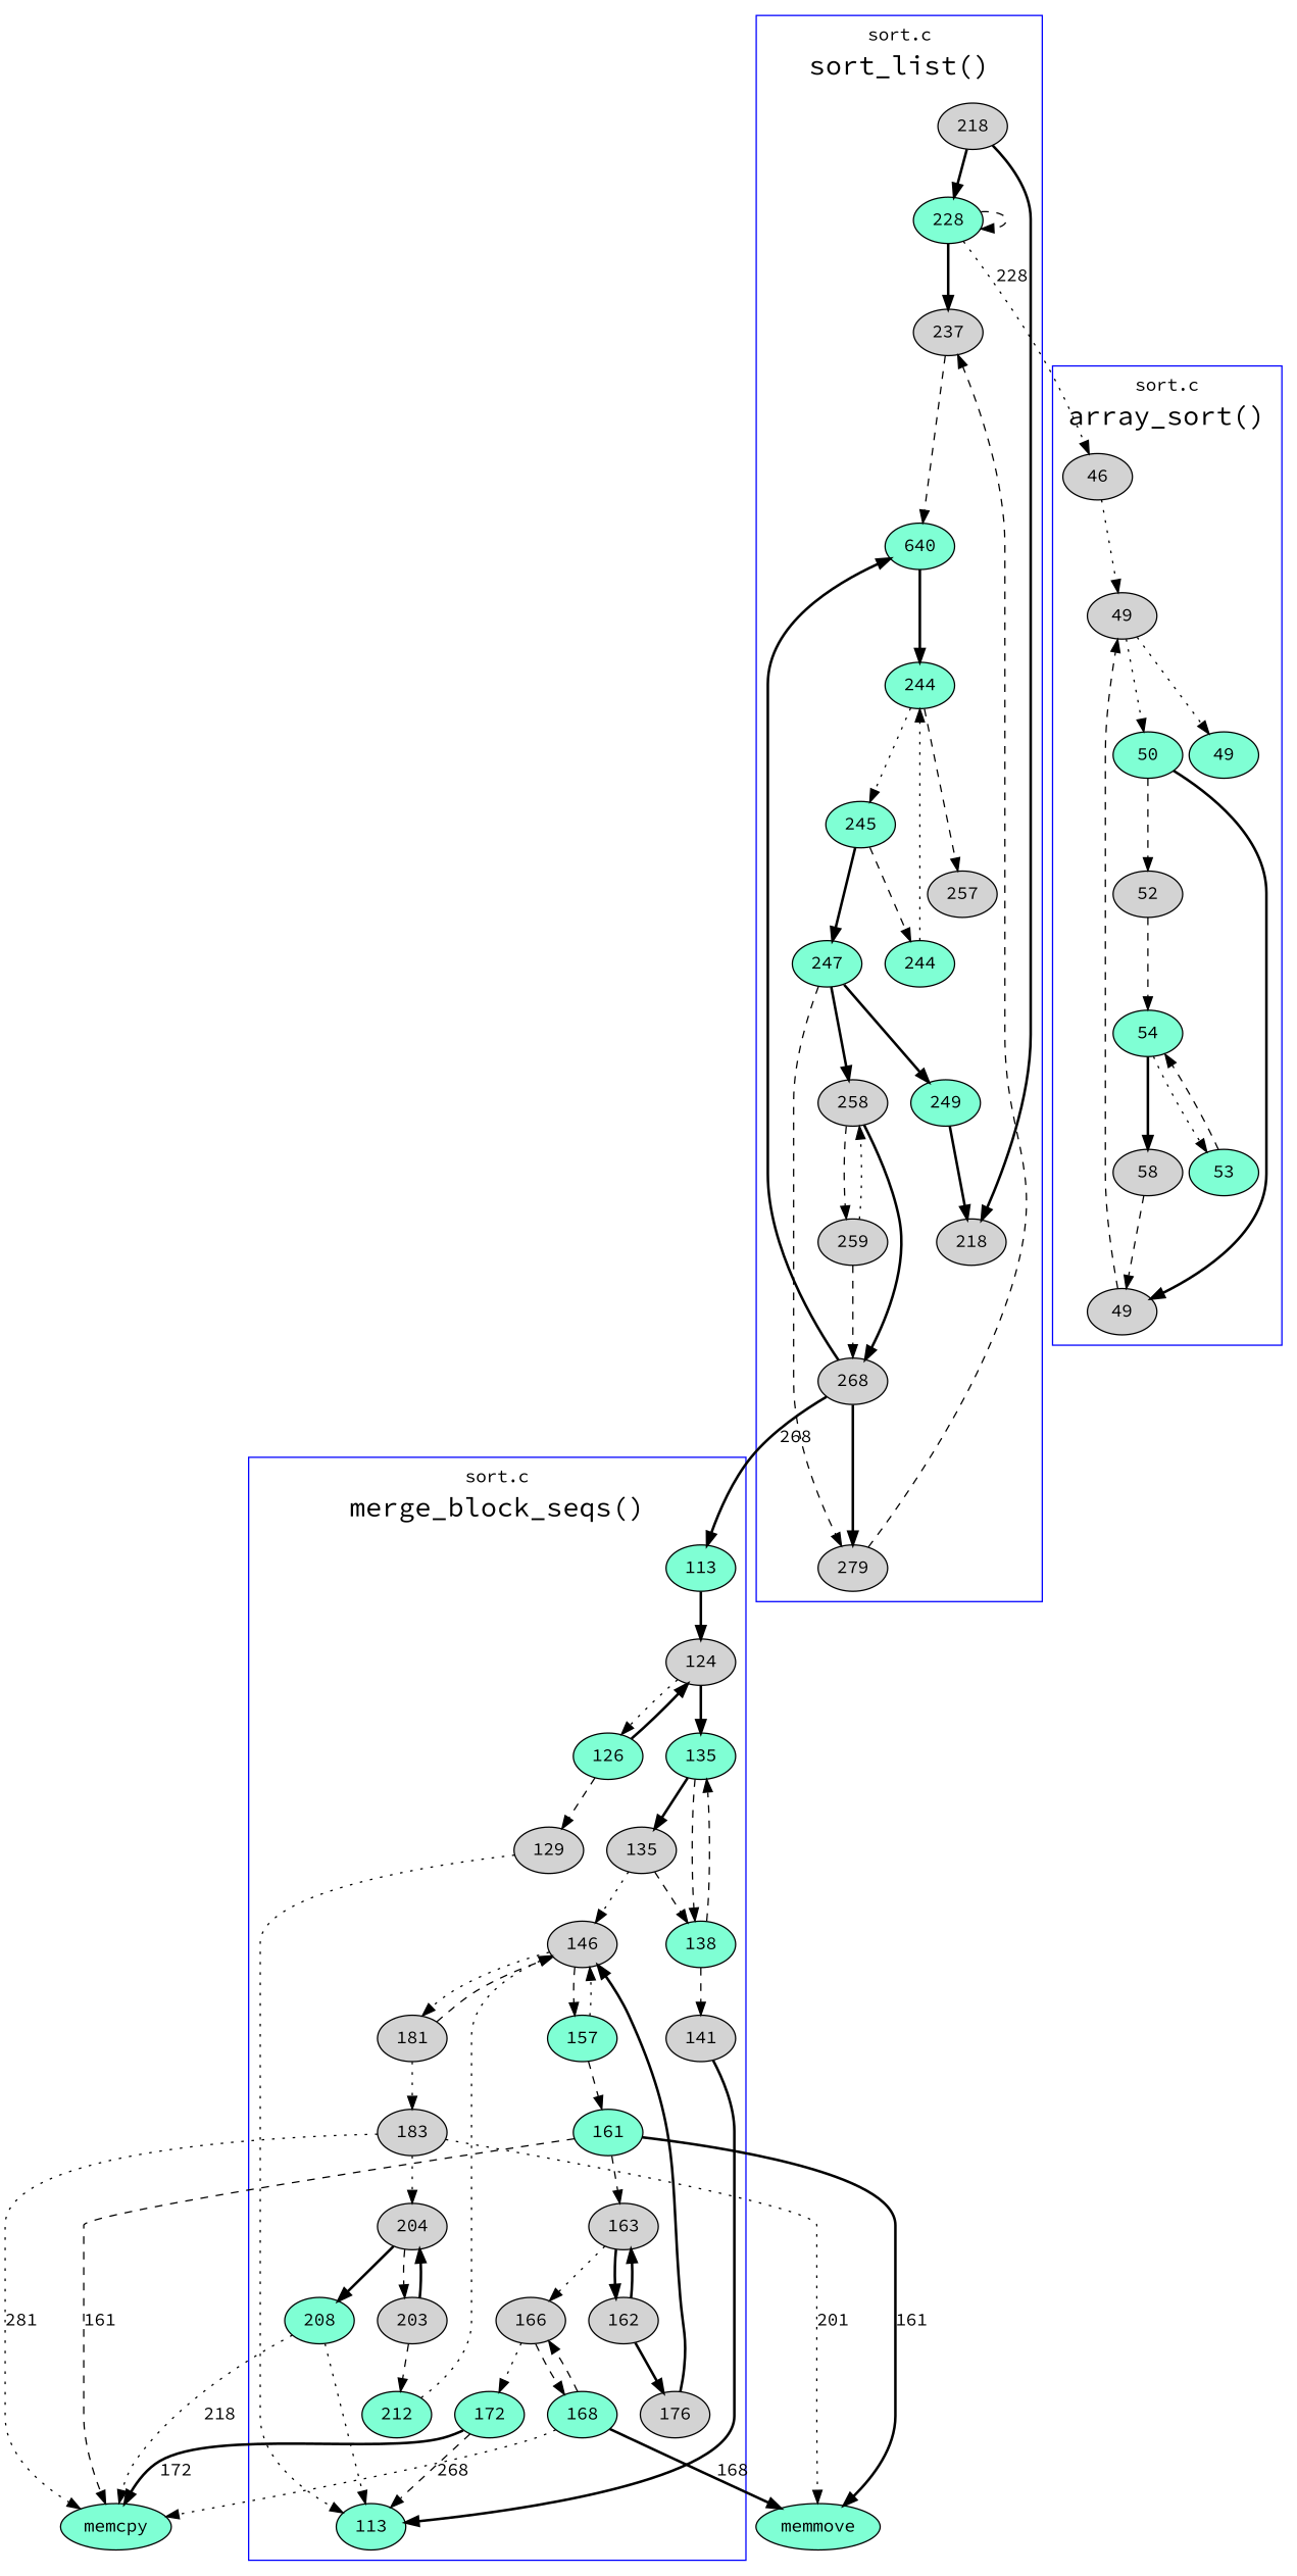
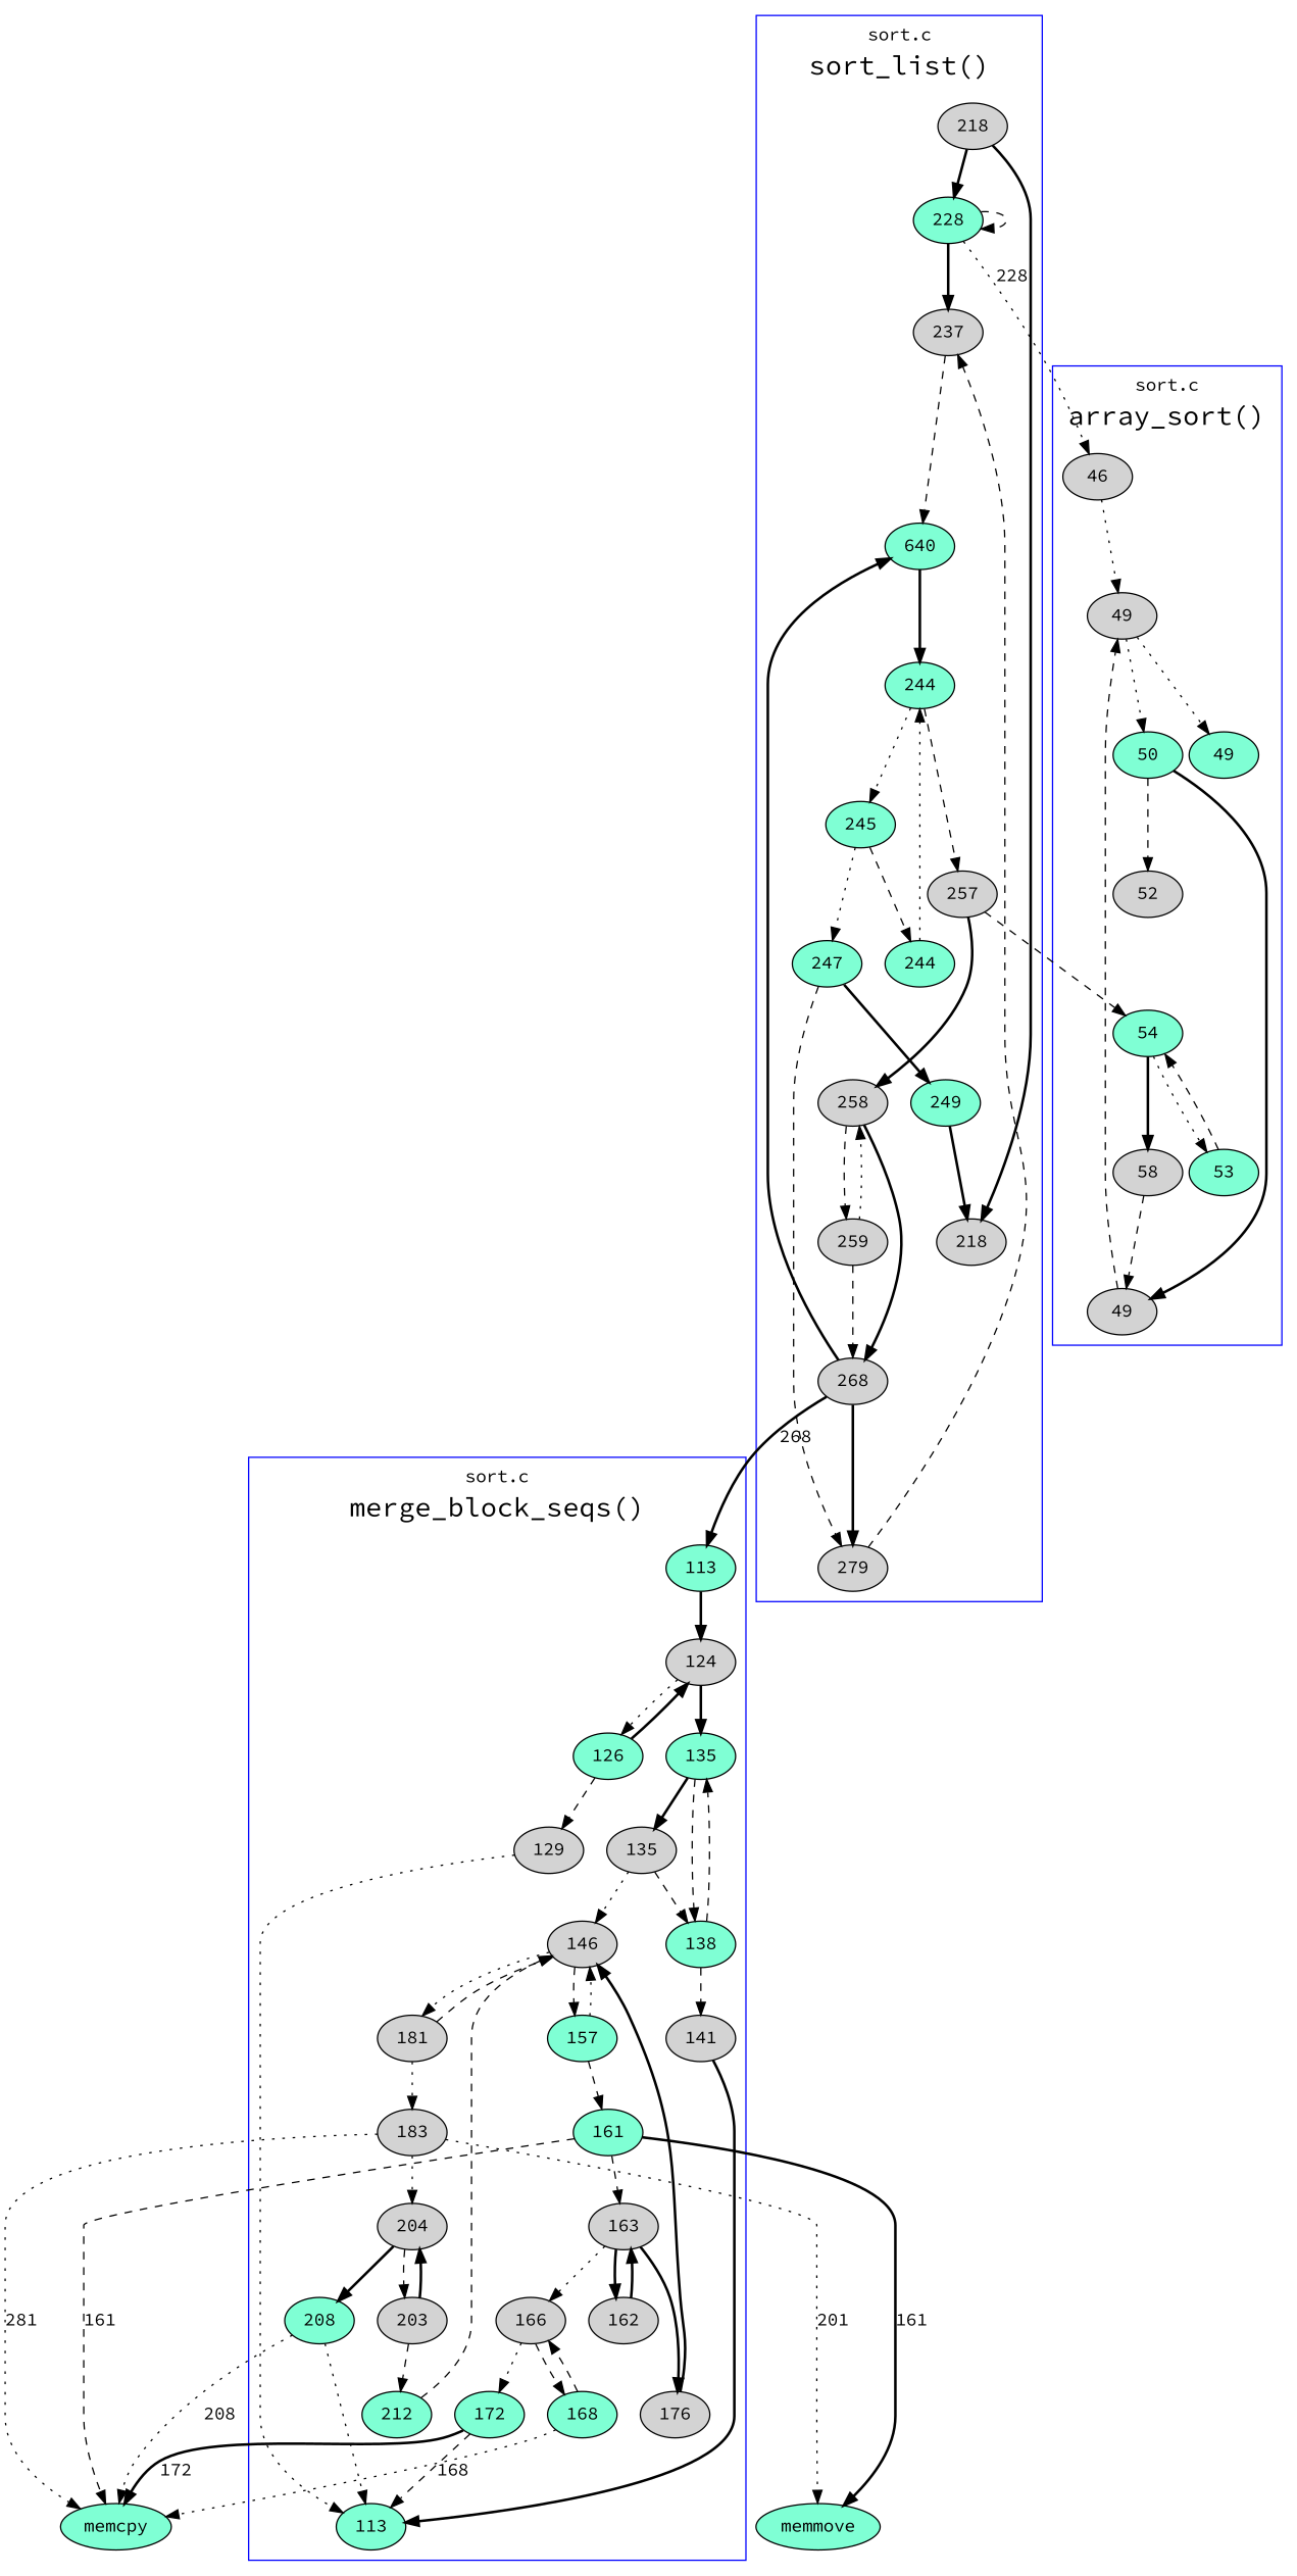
  digraph {
    fontname="Source Code Pro"
    node [col=25 fillcolor=lightgrey fontname="Source Code Pro" line=49 shape=ellipse style=filled]
    edge [fontname="Source Code Pro" op=br style=dashed weight=10]
    n1 [col=24 fillcolor=aquamarine label=113 line=113]
    n2 [col=9 label=124 line=124]
    n3 [col=17 fillcolor=aquamarine label=126 line=126]
    n4 [col=9 fillcolor=aquamarine label=135 line=135]
    n5 [label=129 line=129]
    n6 [col=17 fillcolor=aquamarine label=138 line=138]
    n7 [col=28 label=135 line=135]
    n8 [col=24 fillcolor=aquamarine label=113 line=113 op=ret]
    n9 [label=141 line=141]
    n10 [col=17 label=146 line=146]
    n11 [fillcolor=aquamarine label=157 line=157]
    n12 [label=181 line=181]
    n13 [col=33 fillcolor=aquamarine label=161 line=161]
    n14 [col=33 label=183 line=183]
    n15 [col=41 label=163 line=163]
    n16 [col=49 label=166 line=166]
    n17 [col=33 label=162 line=162]
    n18 [col=57 fillcolor=aquamarine label=168 line=168]
    n19 [col=49 fillcolor=aquamarine label=172 line=172]
    n20 [col=33 label=176 line=176]
    n21 [col=41 label=204 line=204]
    n22 [col=49 fillcolor=aquamarine label=208 line=208]
    n23 [col=33 label=203 line=203]
    n24 [col=33 fillcolor=aquamarine label=212 line=212]
    n25 [col=13 label=46 line=46]
    n26 [col=9 label=49]
    n27 [col=17 fillcolor=aquamarine label=50 line=50]
    n28 [col=9 fillcolor=aquamarine label=49 op=ret]
    n29 [label=52 line=52]
    n30 [col=30 label=49]
    n31 [col=33 fillcolor=aquamarine label=54 line=54]
    n32 [fillcolor=aquamarine label=53 line=53]
    n33 [label=58 line=58]
    n34 [col=6 label=218 line=218]
    n35 [col=17 fillcolor=aquamarine label=228 line=228]
    n36 [col=6 label=218 line=218 op=ret]
    n37 [col=17 label=237 line=237]
    n38 [fillcolor=aquamarine label=640 line=240]
    n39 [fillcolor=aquamarine label=244 line=244]
    n40 [col=33 fillcolor=aquamarine label=245 line=245]
    n41 [label=257 line=257]
    n42 [col=41 fillcolor=aquamarine label=247 line=247]
    n43 [col=50 fillcolor=aquamarine label=244 line=244]
    n44 [label=258 line=258]
    n45 [col=49 fillcolor=aquamarine label=249 line=249]
    n46 [col=17 label=279 line=279]
    n47 [col=33 label=259 line=259]
    n48 [label=268 line=268]
    memcpy [fillcolor=aquamarine col="" line="" shape=""]
    memmove [fillcolor=aquamarine col="" line="" shape=""]
    subgraph cluster_1 {
      color=blue
      ep=bb0x7f432f595490
      file="sort.c"
      fun=merge_block_seqs
      label=<<TABLE BORDER="0" CELLBORDER="0">              <TR><TD>sort.c</TD></TR>              <TR><TD><FONT POINT-SIZE="21">merge_block_seqs()</FONT></TD></TR>            </TABLE>>
      n1
      n2
      n3
      n4
      n5
      n6
      n7
      n8
      n9
      n10
      n11
      n12
      n13
      n14
      n15
      n16
      n17
      n18
      n19
      n20
      n21
      n22
      n23
      n24
    }
    subgraph cluster_2 {
      color=blue
      ep=bb0x7f432f595010
      file="sort.c"
      fun=array_sort
      label=<<TABLE BORDER="0" CELLBORDER="0">              <TR><TD>sort.c</TD></TR>              <TR><TD><FONT POINT-SIZE="21">array_sort()</FONT></TD></TR>            </TABLE>>
      n25
      n26
      n27
      n28
      n29
      n30
      n31
      n32
      n33
    }
    subgraph cluster_3 {
      color=blue
      ep=bb0x7f432f597770
      file="sort.c"
      fun=sort_list
      label=<<TABLE BORDER="0" CELLBORDER="0">              <TR><TD>sort.c</TD></TR>              <TR><TD><FONT POINT-SIZE="21">sort_list()</FONT></TD></TR>            </TABLE>>
      n34
      n35
      n36
      n37
      n38
      n39
      n40
      n41
      n42
      n43
      n44
      n45
      n46
      n47
      n48
    }
    n1 -> n2 [style=bold]
    n2 -> n3 [style=dotted]
    n2 -> n4 [style=bold]
    n3 -> n2 [style=bold weight=5]
    n3 -> n5
    n4 -> n6
    n4 -> n7 [style=bold]
    n5 -> n8 [style=dotted weight=5]
    n6 -> n4 [weight=5]
    n6 -> n9
    n7 -> n6
    n7 -> n10 [style=dotted]
    n9 -> n8 [style=bold weight=5]
    n10 -> n11
    n10 -> n12 [style=dotted]
    n11 -> n10 [style=dotted weight=5]
    n11 -> n13
    n12 -> n10 [weight=5]
    n12 -> n14 [style=dotted]
    n13 -> n15
    n13 -> memcpy [col=33 label=161 line=161 op=extern weight=""]
    n13 -> memmove [col=33 label=161 line=161 op=extern style=bold weight=""]
    n14 -> n21 [style=dotted]
    n14 -> memcpy [col=33 label=281 line=201 op=extern style=dotted weight=""]
    n14 -> memmove [col=33 label=201 line=201 op=extern style=dotted weight=""]
    n15 -> n16 [style=dotted]
    n15 -> n17 [style=bold weight=5]
    n16 -> n18
    n16 -> n19 [style=dotted]
    n17 -> n15 [style=bold]
-   n17 -> n20 [style=bold]
+   n15 -> n20 [style=bold]
    n18 -> n16 [weight=5]
-   n18 -> memcpy [col=57 label=268 line=168 op=extern style=dotted weight=""]
-   n18 -> memmove [col=57 label=168 line=168 op=extern style=bold weight=""]
+   n18 -> memcpy [col=57 label=168 line=168 op=extern style=dotted weight=""]
    n19 -> n8 [weight=5]
    n19 -> memcpy [col=49 label=172 line=172 op=extern style=bold weight=""]
    n20 -> n10 [style=bold weight=5]
    n21 -> n22 [style=bold]
    n21 -> n23 [weight=5]
    n22 -> n8 [style=dotted weight=5]
-   n22 -> memcpy [col=49 label=218 line=208 op=extern style=dotted weight=""]
+   n22 -> memcpy [col=49 label=208 line=208 op=extern style=dotted weight=""]
    n23 -> n21 [style=bold]
    n23 -> n24
-   n24 -> n10 [style=dotted weight=5]
+   n24 -> n10 [weight=5]
    n25 -> n26 [style=dotted]
    n26 -> n27 [style=dotted]
    n26 -> n28 [style=dotted]
    n27 -> n29
    n27 -> n30 [style=bold weight=5]
-   n29 -> n31
+   n41 -> n31
    n30 -> n26
    n31 -> n32 [style=dotted weight=5]
    n31 -> n33 [style=bold]
    n32 -> n31
    n33 -> n30 [weight=5]
    n34 -> n35 [style=bold]
    n34 -> n36 [style=bold]
    n35 -> n25 [col=27 label=228 line=228 op=call style=dotted weight=30]
    n35 -> n35
    n35 -> n37 [style=bold]
    n37 -> n38
    n38 -> n39 [style=bold]
    n39 -> n40 [style=dotted]
    n39 -> n41
-   n40 -> n42 [style=bold]
+   n40 -> n42 [style=dotted]
    n40 -> n43 [weight=5]
-   n42 -> n44 [style=bold]
+   n41 -> n44 [style=bold]
    n42 -> n45 [style=bold]
    n42 -> n46
    n43 -> n39 [style=dotted]
    n44 -> n47
    n44 -> n48 [style=bold]
    n45 -> n36 [style=bold weight=5]
    n46 -> n37 [weight=5]
    n47 -> n44 [style=dotted weight=5]
    n47 -> n48
    n48 -> n1 [col=51 label=268 line=268 op=call style=bold weight=30]
    n48 -> n38 [style=bold weight=5]
    n48 -> n46 [style=bold]
  }
